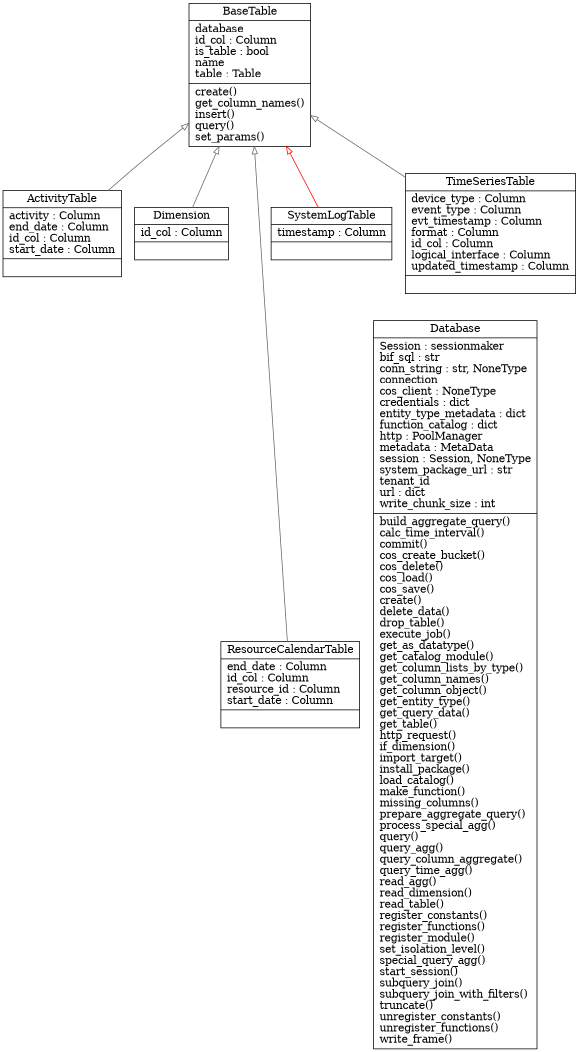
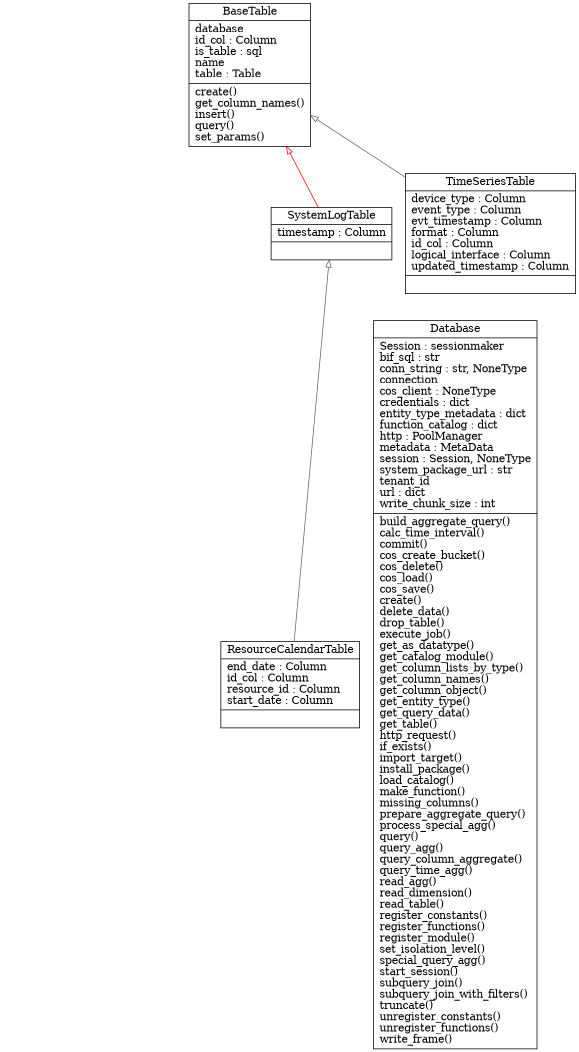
  digraph {
    rankdir=BT
    node [shape=record]
    edge [arrowhead=empty arrowtail=none color=gray40]
-   n1 [label="{ActivityTable|activity : Column\lend_date : Column\lid_col : Column\lstart_date : Column\l|}"]
-   n2 [label="{BaseTable|database\lid_col : Column\lis_table : bool\lname\ltable : Table\l|create()\lget_column_names()\linsert()\lquery()\lset_params()\l}"]
-   n3 [label="{Database|Session : sessionmaker\lbif_sql : str\lconn_string : str, NoneType\lconnection\lcos_client : NoneType\lcredentials : dict\lentity_type_metadata : dict\lfunction_catalog : dict\lhttp : PoolManager\lmetadata : MetaData\lsession : Session, NoneType\lsystem_package_url : str\ltenant_id\lurl : dict\lwrite_chunk_size : int\l|build_aggregate_query()\lcalc_time_interval()\lcommit()\lcos_create_bucket()\lcos_delete()\lcos_load()\lcos_save()\lcreate()\ldelete_data()\ldrop_table()\lexecute_job()\lget_as_datatype()\lget_catalog_module()\lget_column_lists_by_type()\lget_column_names()\lget_column_object()\lget_entity_type()\lget_query_data()\lget_table()\lhttp_request()\lif_dimension()\limport_target()\linstall_package()\lload_catalog()\lmake_function()\lmissing_columns()\lprepare_aggregate_query()\lprocess_special_agg()\lquery()\lquery_agg()\lquery_column_aggregate()\lquery_time_agg()\lread_agg()\lread_dimension()\lread_table()\lregister_constants()\lregister_functions()\lregister_module()\lset_isolation_level()\lspecial_query_agg()\lstart_session()\lsubquery_join()\lsubquery_join_with_filters()\ltruncate()\lunregister_constants()\lunregister_functions()\lwrite_frame()\l}"]
-   n4 [label="{Dimension|id_col : Column\l|}"]
+   n2 [label="{BaseTable|database\lid_col : Column\lis_table : sql\lname\ltable : Table\l|create()\lget_column_names()\linsert()\lquery()\lset_params()\l}"]
+   n3 [label="{Database|Session : sessionmaker\lbif_sql : str\lconn_string : str, NoneType\lconnection\lcos_client : NoneType\lcredentials : dict\lentity_type_metadata : dict\lfunction_catalog : dict\lhttp : PoolManager\lmetadata : MetaData\lsession : Session, NoneType\lsystem_package_url : str\ltenant_id\lurl : dict\lwrite_chunk_size : int\l|build_aggregate_query()\lcalc_time_interval()\lcommit()\lcos_create_bucket()\lcos_delete()\lcos_load()\lcos_save()\lcreate()\ldelete_data()\ldrop_table()\lexecute_job()\lget_as_datatype()\lget_catalog_module()\lget_column_lists_by_type()\lget_column_names()\lget_column_object()\lget_entity_type()\lget_query_data()\lget_table()\lhttp_request()\lif_exists()\limport_target()\linstall_package()\lload_catalog()\lmake_function()\lmissing_columns()\lprepare_aggregate_query()\lprocess_special_agg()\lquery()\lquery_agg()\lquery_column_aggregate()\lquery_time_agg()\lread_agg()\lread_dimension()\lread_table()\lregister_constants()\lregister_functions()\lregister_module()\lset_isolation_level()\lspecial_query_agg()\lstart_session()\lsubquery_join()\lsubquery_join_with_filters()\ltruncate()\lunregister_constants()\lunregister_functions()\lwrite_frame()\l}"]
    n5 [label="{ResourceCalendarTable|end_date : Column\lid_col : Column\lresource_id : Column\lstart_date : Column\l|}"]
    n6 [label="{SystemLogTable|timestamp : Column\l|}"]
    n7 [label="{TimeSeriesTable|device_type : Column\levent_type : Column\levt_timestamp : Column\lformat : Column\lid_col : Column\llogical_interface : Column\lupdated_timestamp : Column\l|}"]
-   n1 -> n2
-   n4 -> n2
-   n5 -> n2
+   n5 -> n6
    n6 -> n2 [color=red]
    n7 -> n2
  }
